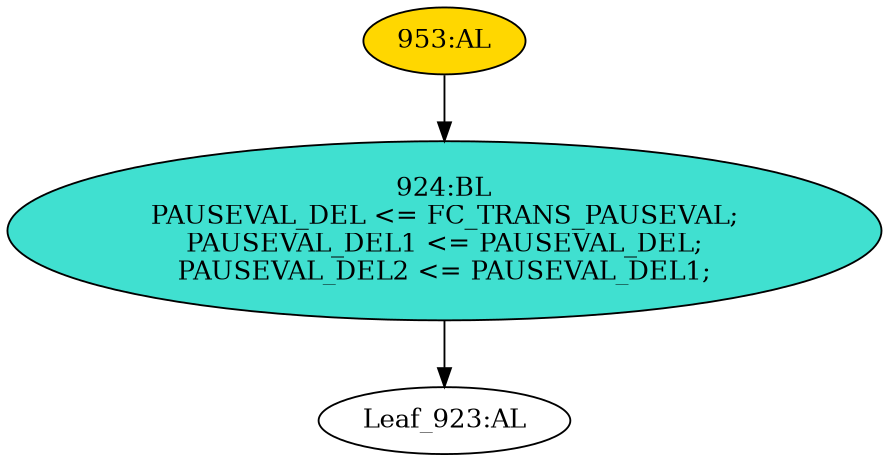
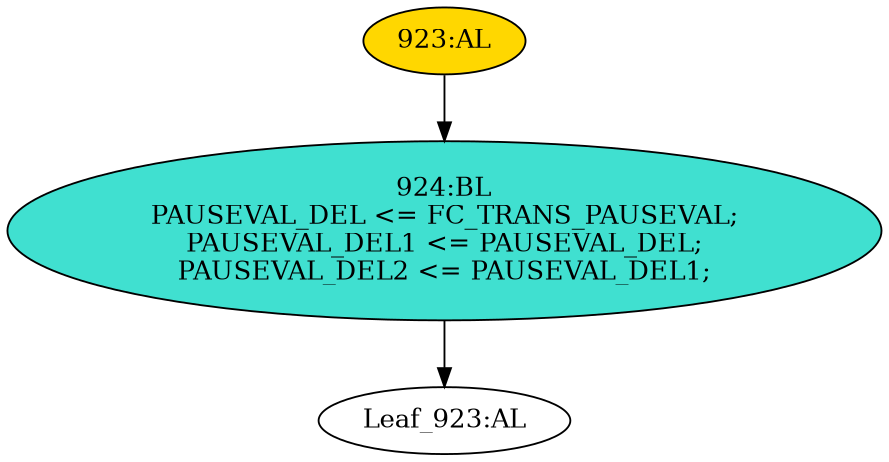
  strict digraph {
    node [style=filled]
    edge [cond="[]" lineno=None]
    n1 [def_var="['PAUSEVAL_DEL2', 'PAUSEVAL_DEL', 'PAUSEVAL_DEL1']" label="Leaf_923:AL" style=""]
-   n2 [ast="<pyverilog.vparser.ast.Always object at 0x7f2e132e9a50>" clk_sens=True fillcolor=gold label="953:AL" sens="['TX_CLK']" statements="[]" typ=Always use_var="['FC_TRANS_PAUSEVAL', 'PAUSEVAL_DEL', 'PAUSEVAL_DEL1']"]
+   n2 [ast="<pyverilog.vparser.ast.Always object at 0x7f2e132e9a50>" clk_sens=True fillcolor=gold label="923:AL" sens="['TX_CLK']" statements="[]" typ=Always use_var="['FC_TRANS_PAUSEVAL', 'PAUSEVAL_DEL', 'PAUSEVAL_DEL1']"]
    n3 [ast="<pyverilog.vparser.ast.Block object at 0x7f2e132e9fd0>" fillcolor=turquoise label="924:BL\nPAUSEVAL_DEL <= FC_TRANS_PAUSEVAL;\nPAUSEVAL_DEL1 <= PAUSEVAL_DEL;\nPAUSEVAL_DEL2 <= PAUSEVAL_DEL1;" statements="[<pyverilog.vparser.ast.NonblockingSubstitution object at 0x7f2e132e9710>, <pyverilog.vparser.ast.NonblockingSubstitution object at 0x7f2e132e93d0>, <pyverilog.vparser.ast.NonblockingSubstitution object at 0x7f2e132e9510>]" typ=Block]
    n2 -> n3
    n3 -> n1
  }
